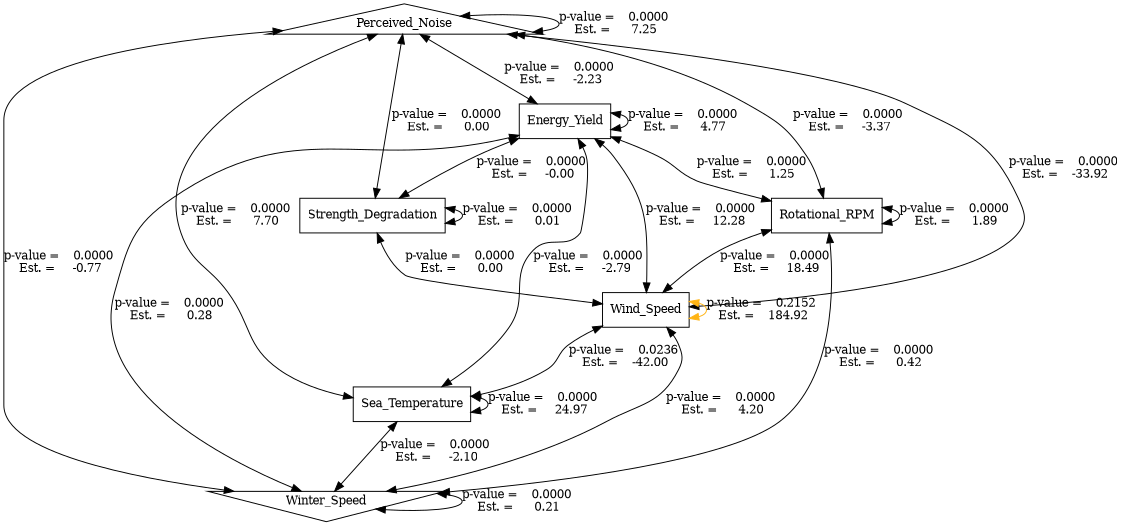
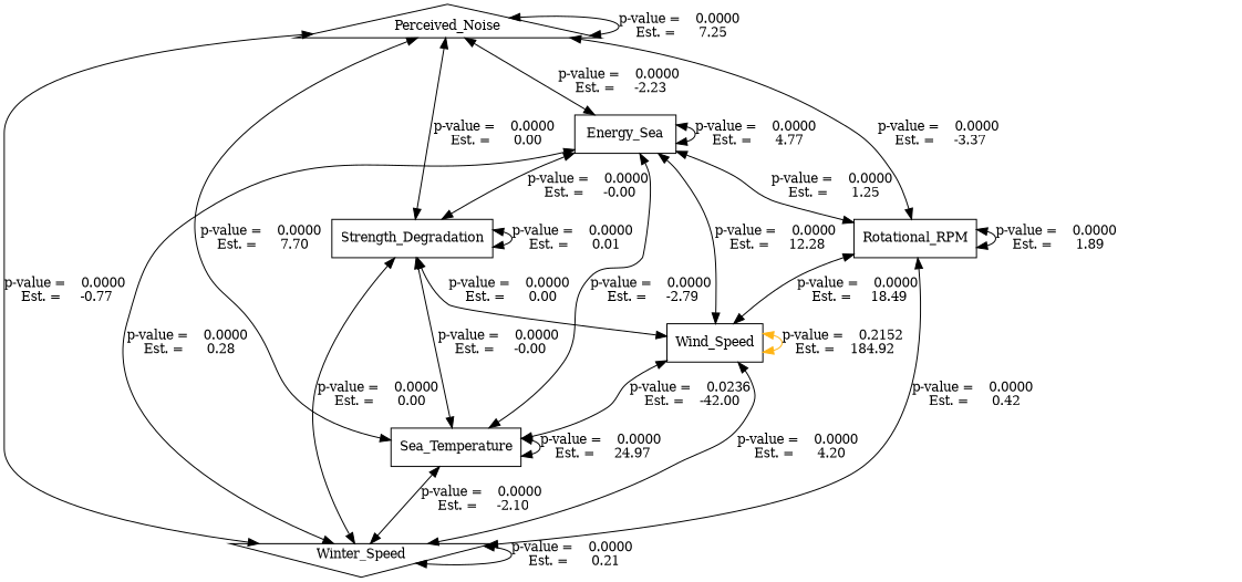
  digraph {
    splines=True
    node [color=black fillcolor=white fontsize=12 shape=box style=filled]
    edge [color=black dir=both fontsize=12 lblstyle="above, sloped"]
    n1 [label=Perceived_Noise shape=triangle]
    n2 [label=Winter_Speed shape=invtriangle]
    n3 [label=Sea_Temperature]
    n4 [label=Wind_Speed]
    n5 [label=Strength_Degradation]
    n6 [label=Rotational_RPM]
-   n7 [label=Energy_Yield]
+   n7 [label=Energy_Sea]
    n1 -> n1 [label="p-value =    0.0000\n Est. =      7.25"]
    n1 -> n2 [label="p-value =    0.0000\n Est. =     -0.77"]
    n1 -> n3 [label="p-value =    0.0000\n Est. =      7.70"]
-   n1 -> n4 [label="p-value =    0.0000\n Est. =    -33.92"]
    n1 -> n5 [label="p-value =    0.0000\n Est. =      0.00"]
    n1 -> n6 [label="p-value =    0.0000\n Est. =     -3.37"]
    n1 -> n7 [label="p-value =    0.0000\n Est. =     -2.23"]
    n2 -> n2 [label="p-value =    0.0000\n Est. =      0.21"]
    n3 -> n2 [label="p-value =    0.0000\n Est. =     -2.10"]
    n3 -> n3 [label="p-value =    0.0000\n Est. =     24.97"]
    n4 -> n2 [label="p-value =    0.0000\n Est. =      4.20"]
    n4 -> n3 [label="p-value =    0.0236\n Est. =    -42.00"]
    n4 -> n4 [color="#FFB414" label="p-value =    0.2152\n Est. =    184.92"]
+   n5 -> n2 [label="p-value =    0.0000\n Est. =      0.00"]
+   n5 -> n3 [label="p-value =    0.0000\n Est. =     -0.00"]
    n5 -> n4 [label="p-value =    0.0000\n Est. =      0.00"]
    n5 -> n5 [label="p-value =    0.0000\n Est. =      0.01"]
    n6 -> n2 [label="p-value =    0.0000\n Est. =      0.42"]
    n6 -> n4 [label="p-value =    0.0000\n Est. =     18.49"]
    n6 -> n6 [label="p-value =    0.0000\n Est. =      1.89"]
    n7 -> n2 [label="p-value =    0.0000\n Est. =      0.28"]
    n7 -> n3 [label="p-value =    0.0000\n Est. =     -2.79"]
    n7 -> n4 [label="p-value =    0.0000\n Est. =     12.28"]
    n7 -> n5 [label="p-value =    0.0000\n Est. =     -0.00"]
    n7 -> n6 [label="p-value =    0.0000\n Est. =      1.25"]
    n7 -> n7 [label="p-value =    0.0000\n Est. =      4.77"]
  }
